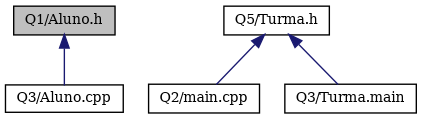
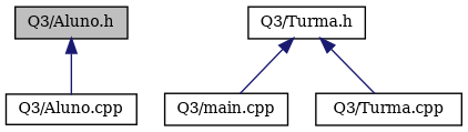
  digraph {
    fontname="DejaVu Serif"
    node [color=black fillcolor=white fontname="DejaVu Serif" fontsize=10 shape=record style=filled]
    edge [color=midnightblue dir=back fontname="DejaVu Serif" fontsize=10 labelfontname=Helvetica labelfontsize=10 style=solid]
-   n1 [fillcolor=grey75 fontcolor=black height=0.2 label="Q1/Aluno.h" width=0.4]
+   n1 [fillcolor=grey75 fontcolor=black height=0.2 label="Q3/Aluno.h" width=0.4]
    n2 [height=0.2 label="Q3/Aluno.cpp" width=0.4]
-   n3 [height=0.2 label="Q2/main.cpp" width=0.4]
-   n4 [height=0.2 label="Q5/Turma.h" width=0.4]
-   n5 [height=0.2 label="Q3/Turma.main" width=0.4]
+   n3 [height=0.2 label="Q3/main.cpp" width=0.4]
+   n4 [height=0.2 label="Q3/Turma.h" width=0.4]
+   n5 [height=0.2 label="Q3/Turma.cpp" width=0.4]
    n1 -> n2
    n4 -> n3
    n4 -> n5
  }
